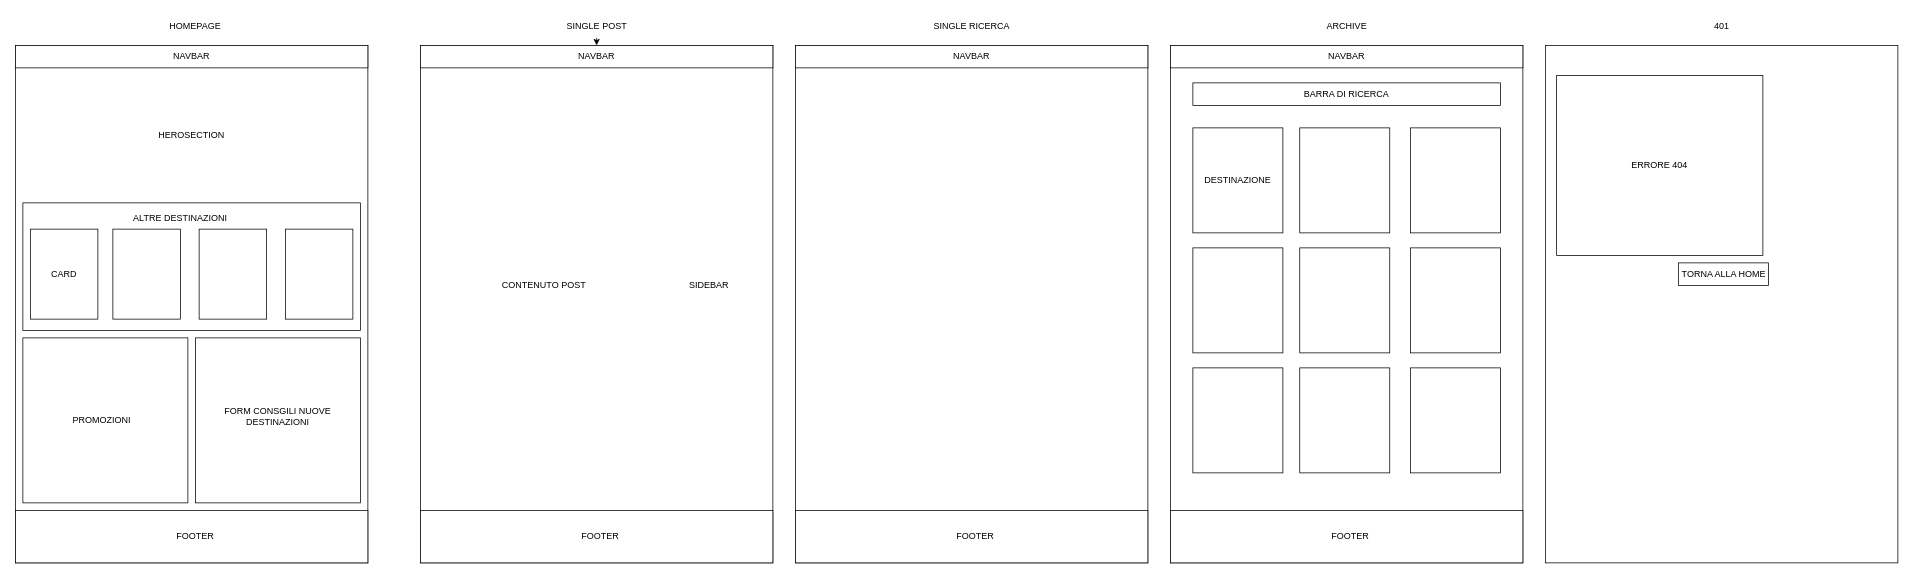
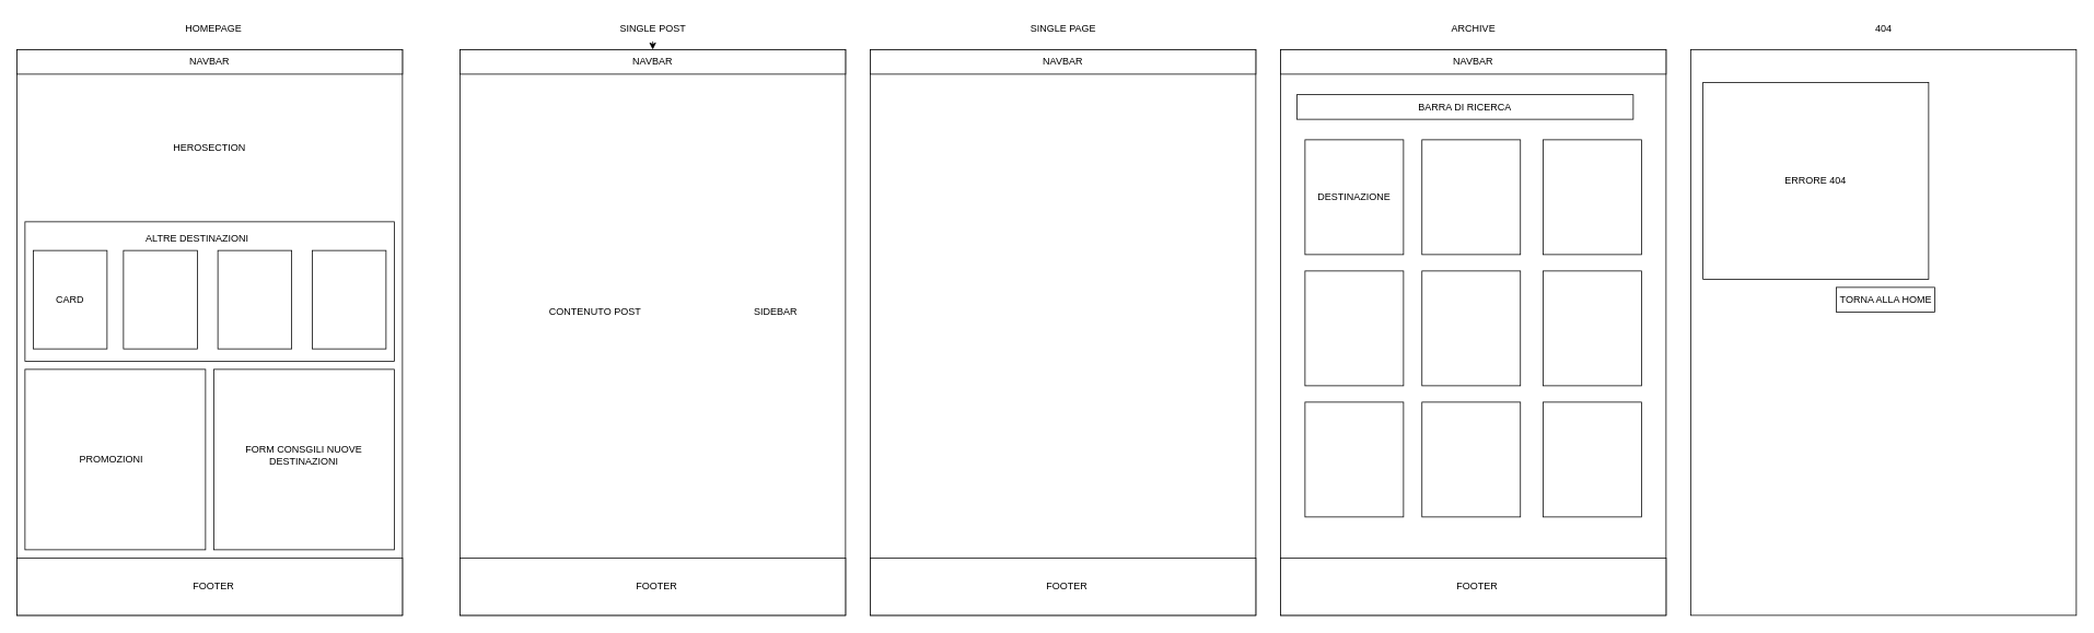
  <mxCell id="0" />
  <mxCell id="1" parent="0" />
  <mxCell id="2" value="" style="group" parent="1" vertex="1" connectable="0"><mxGeometry x="20" y="60" width="470" height="690" as="geometry" /></mxCell>
  <mxCell id="3" value="" style="whiteSpace=wrap;html=1;" parent="2" vertex="1"><mxGeometry width="470" height="690" as="geometry" /></mxCell>
  <mxCell id="4" value="NAVBAR" style="whiteSpace=wrap;html=1;" parent="2" vertex="1"><mxGeometry width="470" height="30" as="geometry" /></mxCell>
  <mxCell id="5" value="HEROSECTION" style="rhombus;whiteSpace=wrap;html=1;strokeColor=#FFFFFF;" parent="2" vertex="1"><mxGeometry x="10" y="40" width="450" height="160" as="geometry" /></mxCell>
  <mxCell id="6" value="" style="group" parent="2" vertex="1" connectable="0"><mxGeometry x="20" y="230" width="440" height="150" as="geometry" /></mxCell>
  <mxCell id="7" value="" style="whiteSpace=wrap;html=1;" parent="6" vertex="1"><mxGeometry x="-10" y="-20" width="450" height="170" as="geometry" /></mxCell>
  <mxCell id="8" value="" style="group" parent="6" vertex="1" connectable="0"><mxGeometry y="15" width="430" height="120" as="geometry" /></mxCell>
  <mxCell id="9" value="" style="whiteSpace=wrap;html=1;" parent="8" vertex="1"><mxGeometry width="90" height="120" as="geometry" /></mxCell>
  <mxCell id="10" value="" style="whiteSpace=wrap;html=1;" parent="8" vertex="1"><mxGeometry x="110" width="90" height="120" as="geometry" /></mxCell>
  <mxCell id="11" value="" style="whiteSpace=wrap;html=1;" parent="8" vertex="1"><mxGeometry x="225" width="90" height="120" as="geometry" /></mxCell>
  <mxCell id="12" value="" style="whiteSpace=wrap;html=1;" parent="8" vertex="1"><mxGeometry x="340" width="90" height="120" as="geometry" /></mxCell>
  <mxCell id="13" value="ALTRE DESTINAZIONI" style="text;strokeColor=none;align=center;fillColor=none;html=1;verticalAlign=middle;whiteSpace=wrap;rounded=0;" parent="8" vertex="1"><mxGeometry x="120" y="-30" width="160" height="30" as="geometry" /></mxCell>
  <mxCell id="14" value="CARD" style="text;strokeColor=none;align=center;fillColor=none;html=1;verticalAlign=middle;whiteSpace=wrap;rounded=0;" parent="8" vertex="1"><mxGeometry x="15" y="45" width="60" height="30" as="geometry" /></mxCell>
  <mxCell id="15" value="" style="whiteSpace=wrap;html=1;" parent="2" vertex="1"><mxGeometry y="620" width="470" height="70" as="geometry" /></mxCell>
  <mxCell id="16" value="" style="whiteSpace=wrap;html=1;" parent="2" vertex="1"><mxGeometry x="10" y="390" width="220" height="220" as="geometry" /></mxCell>
  <mxCell id="17" value="" style="whiteSpace=wrap;html=1;" parent="2" vertex="1"><mxGeometry x="240" y="390" width="220" height="220" as="geometry" /></mxCell>
  <mxCell id="18" value="PROMOZIONI" style="text;strokeColor=none;align=center;fillColor=none;html=1;verticalAlign=middle;whiteSpace=wrap;rounded=0;" parent="2" vertex="1"><mxGeometry x="67.5" y="485" width="95" height="30" as="geometry" /></mxCell>
  <mxCell id="19" value="FORM CONSGILI NUOVE DESTINAZIONI" style="text;strokeColor=none;align=center;fillColor=none;html=1;verticalAlign=middle;whiteSpace=wrap;rounded=0;" parent="2" vertex="1"><mxGeometry x="270" y="480" width="160" height="30" as="geometry" /></mxCell>
  <mxCell id="20" value="FOOTER" style="text;strokeColor=none;align=center;fillColor=none;html=1;verticalAlign=middle;whiteSpace=wrap;rounded=0;" parent="2" vertex="1"><mxGeometry x="160" y="640" width="160" height="30" as="geometry" /></mxCell>
  <mxCell id="21" value="HOMEPAGE" style="text;strokeColor=none;align=center;fillColor=none;html=1;verticalAlign=middle;whiteSpace=wrap;rounded=0;" parent="1" vertex="1"><mxGeometry x="230" y="20" width="60" height="30" as="geometry" /></mxCell>
  <mxCell id="22" value="SINGLE POST" style="text;strokeColor=none;align=center;fillColor=none;html=1;verticalAlign=middle;whiteSpace=wrap;rounded=0;" parent="1" vertex="1"><mxGeometry x="737.5" y="20" width="115" height="30" as="geometry" /></mxCell>
  <mxCell id="23" value="" style="group" parent="1" vertex="1" connectable="0"><mxGeometry x="560" y="60" width="470" height="690" as="geometry" /></mxCell>
  <mxCell id="24" value="" style="whiteSpace=wrap;html=1;" parent="23" vertex="1"><mxGeometry width="470" height="690" as="geometry" /></mxCell>
  <mxCell id="25" value="NAVBAR" style="whiteSpace=wrap;html=1;" parent="23" vertex="1"><mxGeometry width="470" height="30" as="geometry" /></mxCell>
  <mxCell id="26" value="" style="whiteSpace=wrap;html=1;" parent="23" vertex="1"><mxGeometry y="620" width="470" height="70" as="geometry" /></mxCell>
  <mxCell id="27" value="FOOTER" style="text;strokeColor=none;align=center;fillColor=none;html=1;verticalAlign=middle;whiteSpace=wrap;rounded=0;" parent="23" vertex="1"><mxGeometry x="160" y="640" width="160" height="30" as="geometry" /></mxCell>
  <mxCell id="28" value="" style="edgeStyle=none;html=1;" parent="23" source="22" target="25" edge="1"><mxGeometry relative="1" as="geometry" /></mxCell>
  <mxCell id="29" value="CONTENUTO POST" style="whiteSpace=wrap;html=1;strokeColor=#FFFFFF;fillColor=none;dashed=1;" parent="23" vertex="1"><mxGeometry x="20" y="60" width="290" height="520" as="geometry" /></mxCell>
  <mxCell id="30" value="SIDEBAR" style="whiteSpace=wrap;html=1;strokeColor=#FFFFFF;fillColor=none;" parent="23" vertex="1"><mxGeometry x="320" y="60" width="130" height="520" as="geometry" /></mxCell>
  <mxCell id="31" value="" style="edgeStyle=none;html=1;" parent="1" target="35" edge="1"><mxGeometry relative="1" as="geometry" /></mxCell>
  <mxCell id="32" value="" style="group" vertex="1" connectable="0" parent="1"><mxGeometry x="1060" y="20" width="470" height="730" as="geometry" /></mxCell>
- <mxCell id="33" value="SINGLE RICERCA" style="text;strokeColor=none;align=center;fillColor=none;html=1;verticalAlign=middle;whiteSpace=wrap;rounded=0;" parent="32" vertex="1"><mxGeometry x="177.5" width="115" height="30" as="geometry" /></mxCell>
+ <mxCell id="33" value="SINGLE PAGE" style="text;strokeColor=none;align=center;fillColor=none;html=1;verticalAlign=middle;whiteSpace=wrap;rounded=0;" parent="32" vertex="1"><mxGeometry x="177.5" width="115" height="30" as="geometry" /></mxCell>
  <mxCell id="34" value="" style="whiteSpace=wrap;html=1;" parent="32" vertex="1"><mxGeometry y="40" width="470" height="690" as="geometry" /></mxCell>
  <mxCell id="35" value="NAVBAR" style="whiteSpace=wrap;html=1;" parent="32" vertex="1"><mxGeometry y="40" width="470" height="30" as="geometry" /></mxCell>
  <mxCell id="36" value="" style="whiteSpace=wrap;html=1;" parent="32" vertex="1"><mxGeometry y="660" width="470" height="70" as="geometry" /></mxCell>
  <mxCell id="37" value="FOOTER" style="text;strokeColor=none;align=center;fillColor=none;html=1;verticalAlign=middle;whiteSpace=wrap;rounded=0;" parent="32" vertex="1"><mxGeometry x="160" y="680" width="160" height="30" as="geometry" /></mxCell>
  <mxCell id="38" value="ARCHIVE" style="text;strokeColor=none;align=center;fillColor=none;html=1;verticalAlign=middle;whiteSpace=wrap;rounded=0;" vertex="1" parent="1"><mxGeometry x="1737.5" y="20" width="115" height="30" as="geometry" /></mxCell>
  <mxCell id="39" value="" style="whiteSpace=wrap;html=1;" vertex="1" parent="1"><mxGeometry x="1560" y="60" width="470" height="690" as="geometry" /></mxCell>
  <mxCell id="40" value="NAVBAR" style="whiteSpace=wrap;html=1;" vertex="1" parent="1"><mxGeometry x="1560" y="60" width="470" height="30" as="geometry" /></mxCell>
  <mxCell id="41" value="" style="whiteSpace=wrap;html=1;" vertex="1" parent="1"><mxGeometry x="1560" y="680" width="470" height="70" as="geometry" /></mxCell>
  <mxCell id="42" value="FOOTER" style="text;strokeColor=none;align=center;fillColor=none;html=1;verticalAlign=middle;whiteSpace=wrap;rounded=0;" vertex="1" parent="1"><mxGeometry x="1720" y="700" width="160" height="30" as="geometry" /></mxCell>
- <mxCell id="43" value="BARRA DI RICERCA" style="whiteSpace=wrap;html=1;" vertex="1" parent="1"><mxGeometry x="1590" y="110" width="410" height="30" as="geometry" /></mxCell>
+ <mxCell id="43" value="BARRA DI RICERCA" style="whiteSpace=wrap;html=1;" vertex="1" parent="1"><mxGeometry x="1580" y="115" width="410" height="30" as="geometry" /></mxCell>
  <mxCell id="44" value="DESTINAZIONE" style="whiteSpace=wrap;html=1;" vertex="1" parent="1"><mxGeometry x="1590" y="170" width="120" height="140" as="geometry" /></mxCell>
  <mxCell id="45" value="" style="whiteSpace=wrap;html=1;" vertex="1" parent="1"><mxGeometry x="1732.5" y="170" width="120" height="140" as="geometry" /></mxCell>
  <mxCell id="46" value="" style="whiteSpace=wrap;html=1;" vertex="1" parent="1"><mxGeometry x="1880" y="170" width="120" height="140" as="geometry" /></mxCell>
  <mxCell id="47" value="" style="whiteSpace=wrap;html=1;" vertex="1" parent="1"><mxGeometry x="1590" y="330" width="120" height="140" as="geometry" /></mxCell>
  <mxCell id="48" value="" style="whiteSpace=wrap;html=1;" vertex="1" parent="1"><mxGeometry x="1732.5" y="330" width="120" height="140" as="geometry" /></mxCell>
  <mxCell id="49" value="" style="whiteSpace=wrap;html=1;" vertex="1" parent="1"><mxGeometry x="1880" y="330" width="120" height="140" as="geometry" /></mxCell>
  <mxCell id="50" value="" style="whiteSpace=wrap;html=1;" vertex="1" parent="1"><mxGeometry x="1590" y="490" width="120" height="140" as="geometry" /></mxCell>
  <mxCell id="51" value="" style="whiteSpace=wrap;html=1;" vertex="1" parent="1"><mxGeometry x="1732.5" y="490" width="120" height="140" as="geometry" /></mxCell>
  <mxCell id="52" value="" style="whiteSpace=wrap;html=1;" vertex="1" parent="1"><mxGeometry x="1880" y="490" width="120" height="140" as="geometry" /></mxCell>
- <mxCell id="53" value="401" style="text;strokeColor=none;align=center;fillColor=none;html=1;verticalAlign=middle;whiteSpace=wrap;rounded=0;" vertex="1" parent="1"><mxGeometry x="2237.5" y="20" width="115" height="30" as="geometry" /></mxCell>
+ <mxCell id="53" value="404" style="text;strokeColor=none;align=center;fillColor=none;html=1;verticalAlign=middle;whiteSpace=wrap;rounded=0;" vertex="1" parent="1"><mxGeometry x="2237.5" y="20" width="115" height="30" as="geometry" /></mxCell>
  <mxCell id="54" value="" style="whiteSpace=wrap;html=1;" vertex="1" parent="1"><mxGeometry x="2060" y="60" width="470" height="690" as="geometry" /></mxCell>
  <mxCell id="55" value="ERRORE 404" style="whiteSpace=wrap;html=1;" vertex="1" parent="1"><mxGeometry x="2075" y="100" width="275" height="240" as="geometry" /></mxCell>
  <mxCell id="56" value="TORNA ALLA HOME" style="whiteSpace=wrap;html=1;" vertex="1" parent="1"><mxGeometry x="2237.5" y="350" width="120" height="30" as="geometry" /></mxCell>
